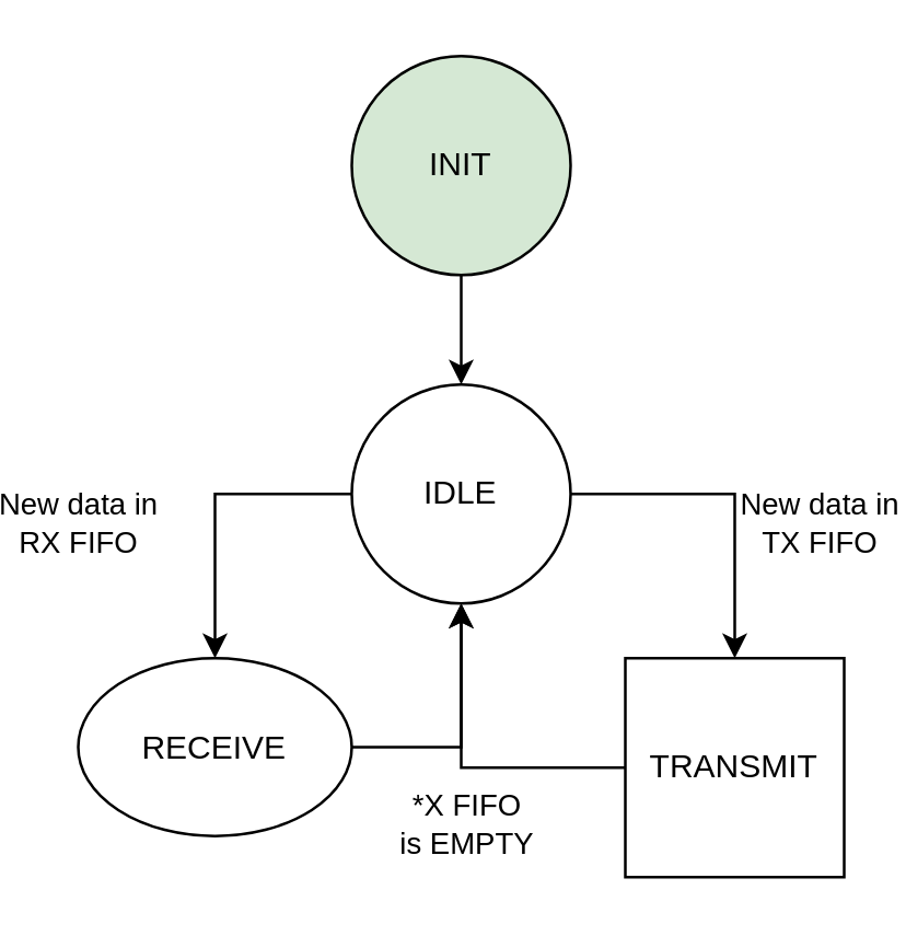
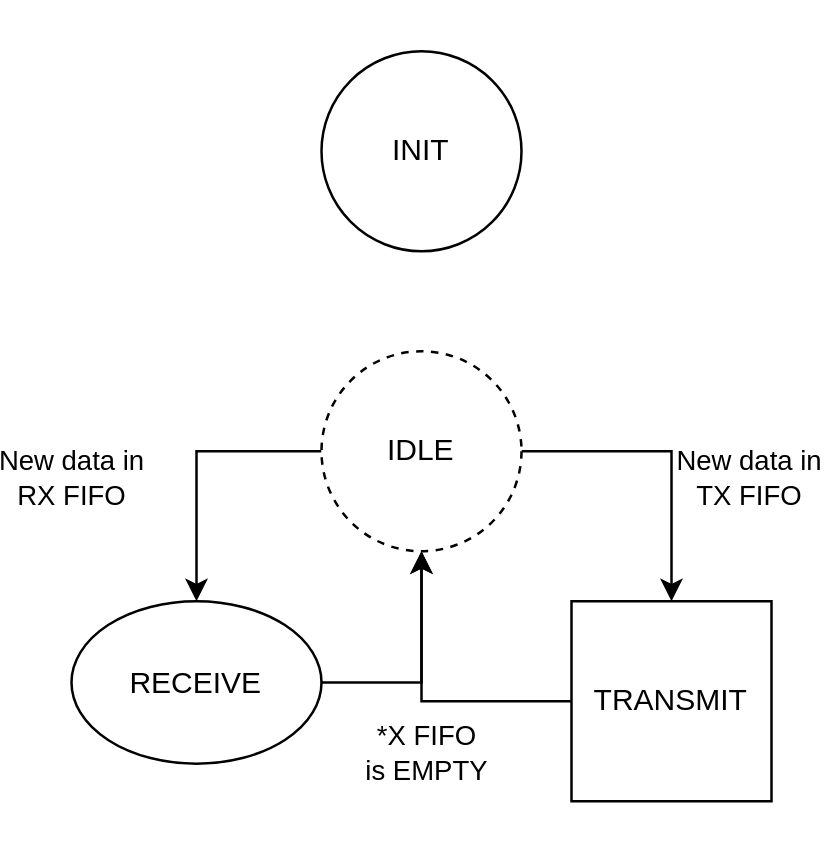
  <mxCell id="0" />
  <mxCell id="1" parent="0" />
- <mxCell id="2" value="" style="edgeStyle=orthogonalEdgeStyle;rounded=0;orthogonalLoop=1;jettySize=auto;html=1;" edge="1" parent="1" source="3" target="7"><mxGeometry relative="1" as="geometry" /></mxCell>
- <mxCell id="3" value="INIT" style="ellipse;whiteSpace=wrap;html=1;aspect=fixed;fillColor=#d5e8d4;" vertex="1" parent="1"><mxGeometry x="121" y="20" width="80" height="80" as="geometry" /></mxCell>
+ <mxCell id="3" value="INIT" style="ellipse;whiteSpace=wrap;html=1;aspect=fixed;" vertex="1" parent="1"><mxGeometry x="121" y="20" width="80" height="80" as="geometry" /></mxCell>
  <mxCell id="4" style="edgeStyle=orthogonalEdgeStyle;rounded=0;orthogonalLoop=1;jettySize=auto;html=1;exitX=1;exitY=0.5;exitDx=0;exitDy=0;entryX=0.5;entryY=0;entryDx=0;entryDy=0;" edge="1" parent="1" source="7" target="10"><mxGeometry relative="1" as="geometry" /></mxCell>
  <mxCell id="5" value="New data in&lt;br&gt;TX FIFO" style="edgeLabel;html=1;align=center;verticalAlign=middle;resizable=0;points=[];" vertex="1" connectable="0" parent="4"><mxGeometry x="-0.26" y="2" relative="1" as="geometry"><mxPoint x="46" y="12" as="offset" /></mxGeometry></mxCell>
  <mxCell id="6" style="edgeStyle=orthogonalEdgeStyle;rounded=0;orthogonalLoop=1;jettySize=auto;html=1;exitX=0;exitY=0.5;exitDx=0;exitDy=0;entryX=0.5;entryY=0;entryDx=0;entryDy=0;" edge="1" parent="1" source="7" target="12"><mxGeometry relative="1" as="geometry" /></mxCell>
- <mxCell id="7" value="IDLE" style="ellipse;whiteSpace=wrap;html=1;aspect=fixed;" vertex="1" parent="1"><mxGeometry x="121" y="140" width="80" height="80" as="geometry" /></mxCell>
+ <mxCell id="7" value="IDLE" style="ellipse;whiteSpace=wrap;html=1;aspect=fixed;dashed=1;" vertex="1" parent="1"><mxGeometry x="121" y="140" width="80" height="80" as="geometry" /></mxCell>
  <mxCell id="8" style="edgeStyle=orthogonalEdgeStyle;rounded=0;orthogonalLoop=1;jettySize=auto;html=1;exitX=0;exitY=0.5;exitDx=0;exitDy=0;entryX=0.5;entryY=1;entryDx=0;entryDy=0;" edge="1" parent="1" source="10" target="7"><mxGeometry relative="1" as="geometry" /></mxCell>
  <mxCell id="9" value="*X FIFO&lt;br&gt;is EMPTY" style="edgeLabel;html=1;align=center;verticalAlign=middle;resizable=0;points=[];" vertex="1" connectable="0" parent="8"><mxGeometry x="-0.245" y="1" relative="1" as="geometry"><mxPoint x="-14" y="19" as="offset" /></mxGeometry></mxCell>
  <mxCell id="10" value="TRANSMIT" style="whiteSpace=wrap;html=1;aspect=fixed;rounded=0;" vertex="1" parent="1"><mxGeometry x="221" y="240" width="80" height="80" as="geometry" /></mxCell>
  <mxCell id="11" style="edgeStyle=orthogonalEdgeStyle;rounded=0;orthogonalLoop=1;jettySize=auto;html=1;exitX=1;exitY=0.5;exitDx=0;exitDy=0;entryX=0.5;entryY=1;entryDx=0;entryDy=0;" edge="1" parent="1" source="12" target="7"><mxGeometry relative="1" as="geometry" /></mxCell>
  <mxCell id="12" value="RECEIVE" style="ellipse;whiteSpace=wrap;html=1;aspect=fixed;" vertex="1" parent="1"><mxGeometry x="21" y="240" width="100" height="65" as="geometry" /></mxCell>
  <mxCell id="13" value="New data in&lt;br&gt;RX FIFO" style="edgeLabel;html=1;align=center;verticalAlign=middle;resizable=0;points=[];" vertex="1" connectable="0" parent="1"><mxGeometry x="20.998" y="190" as="geometry" /></mxCell>
